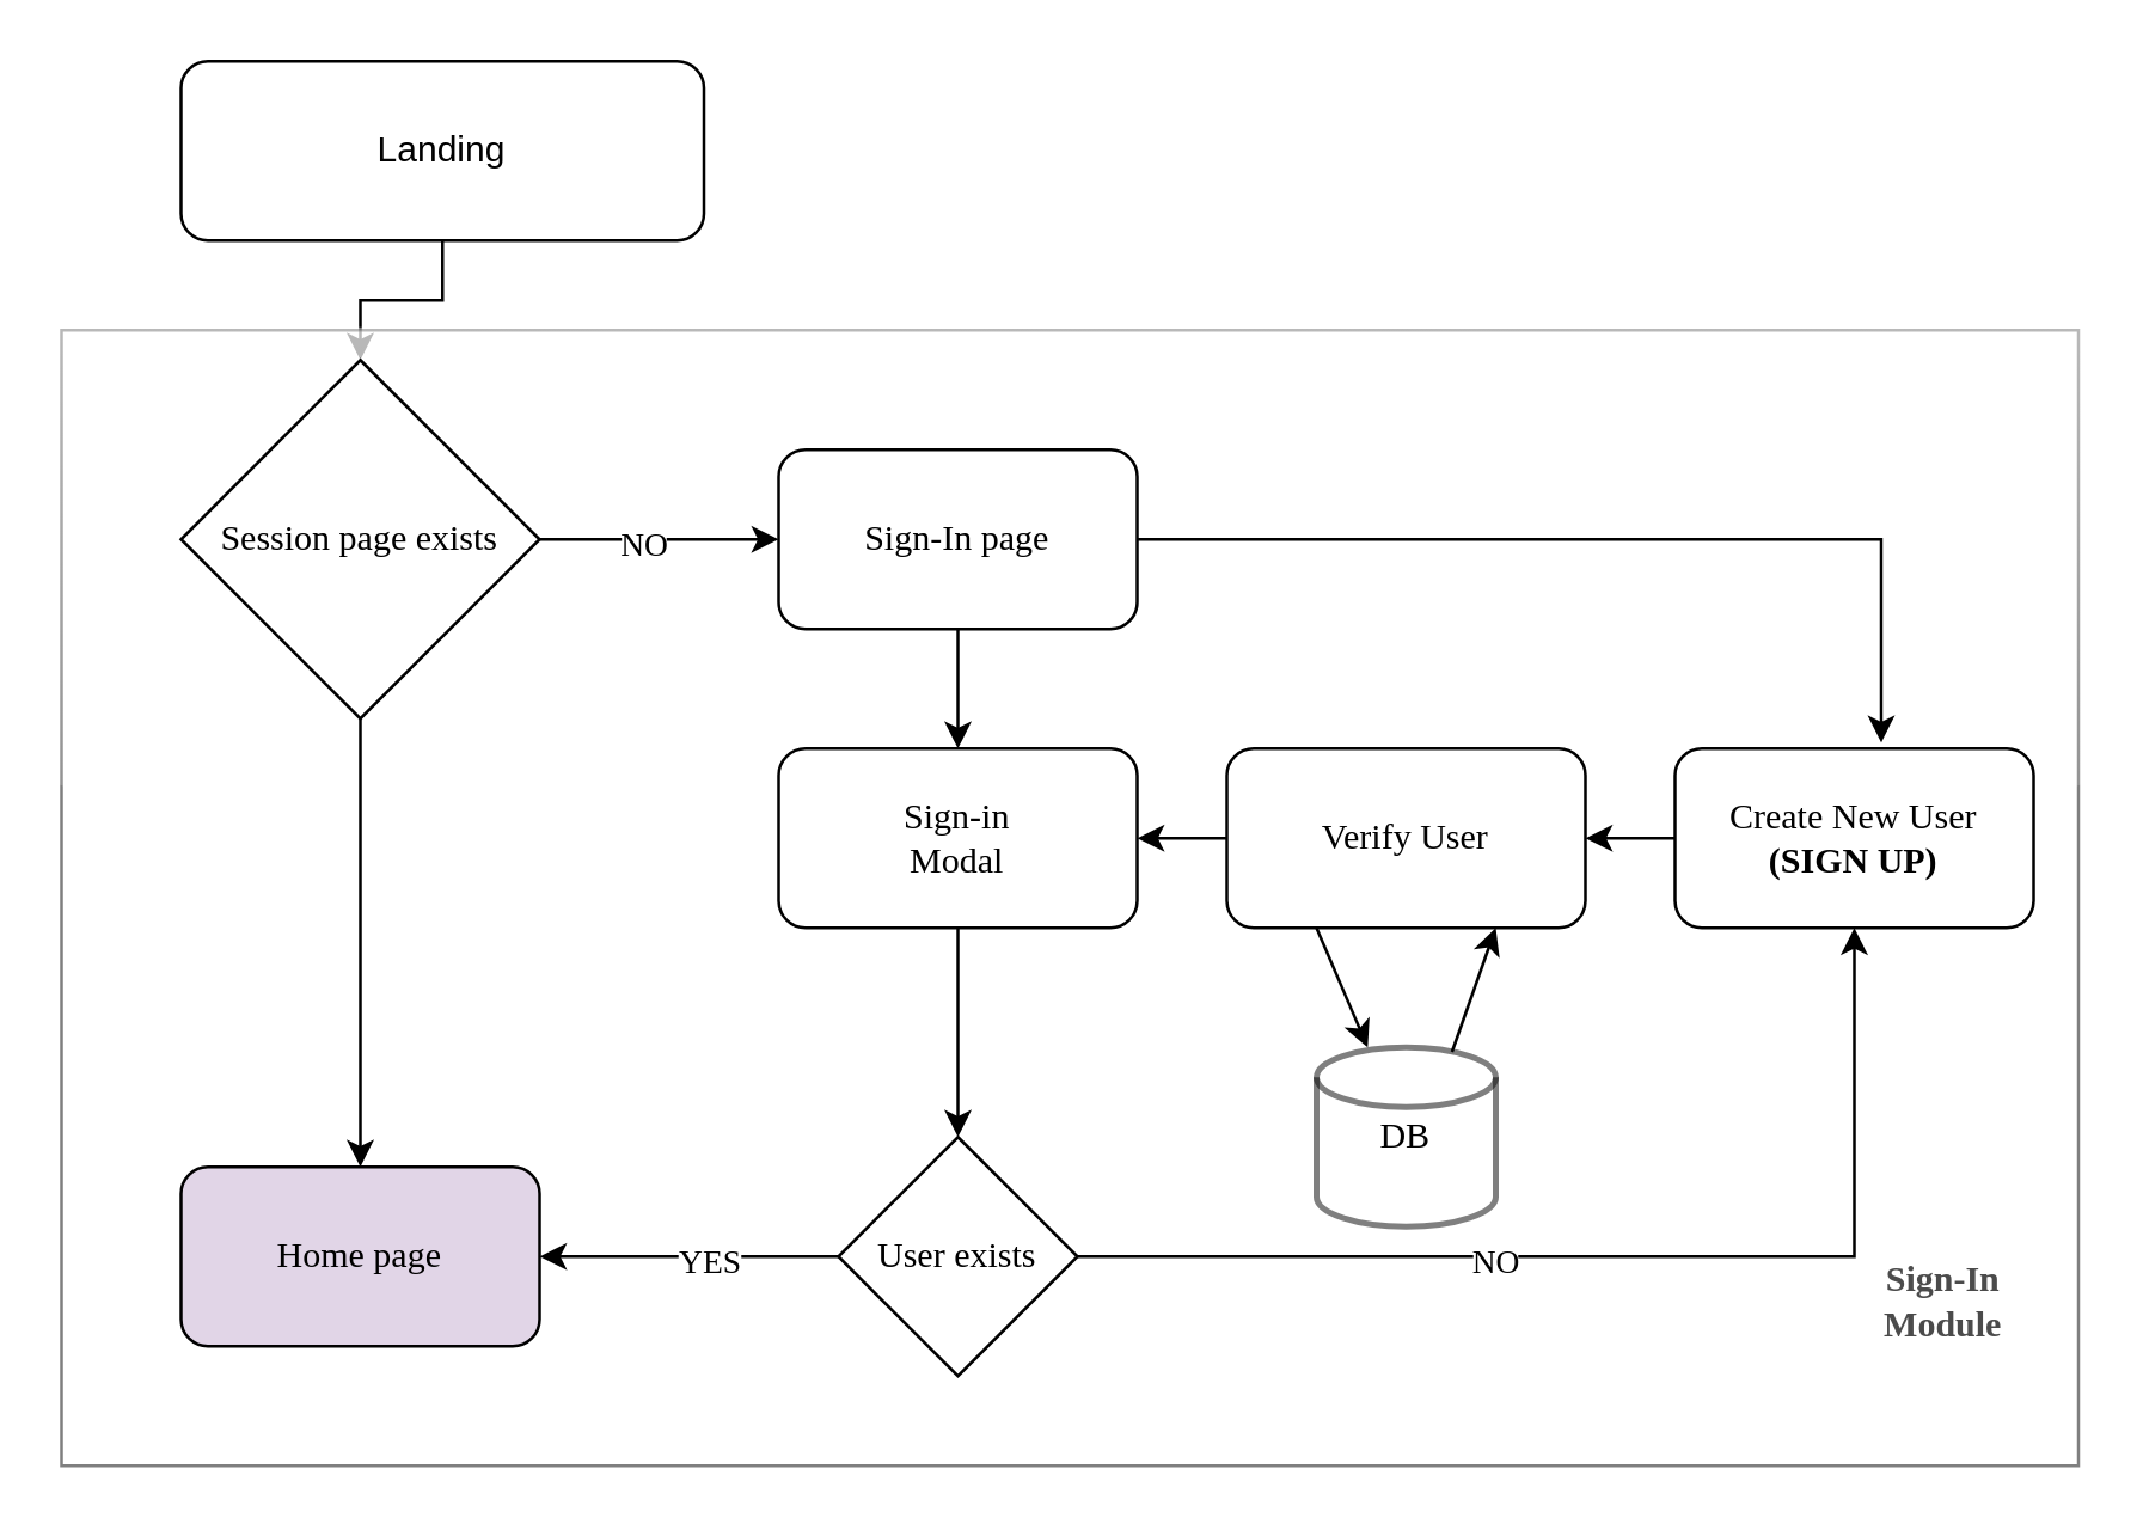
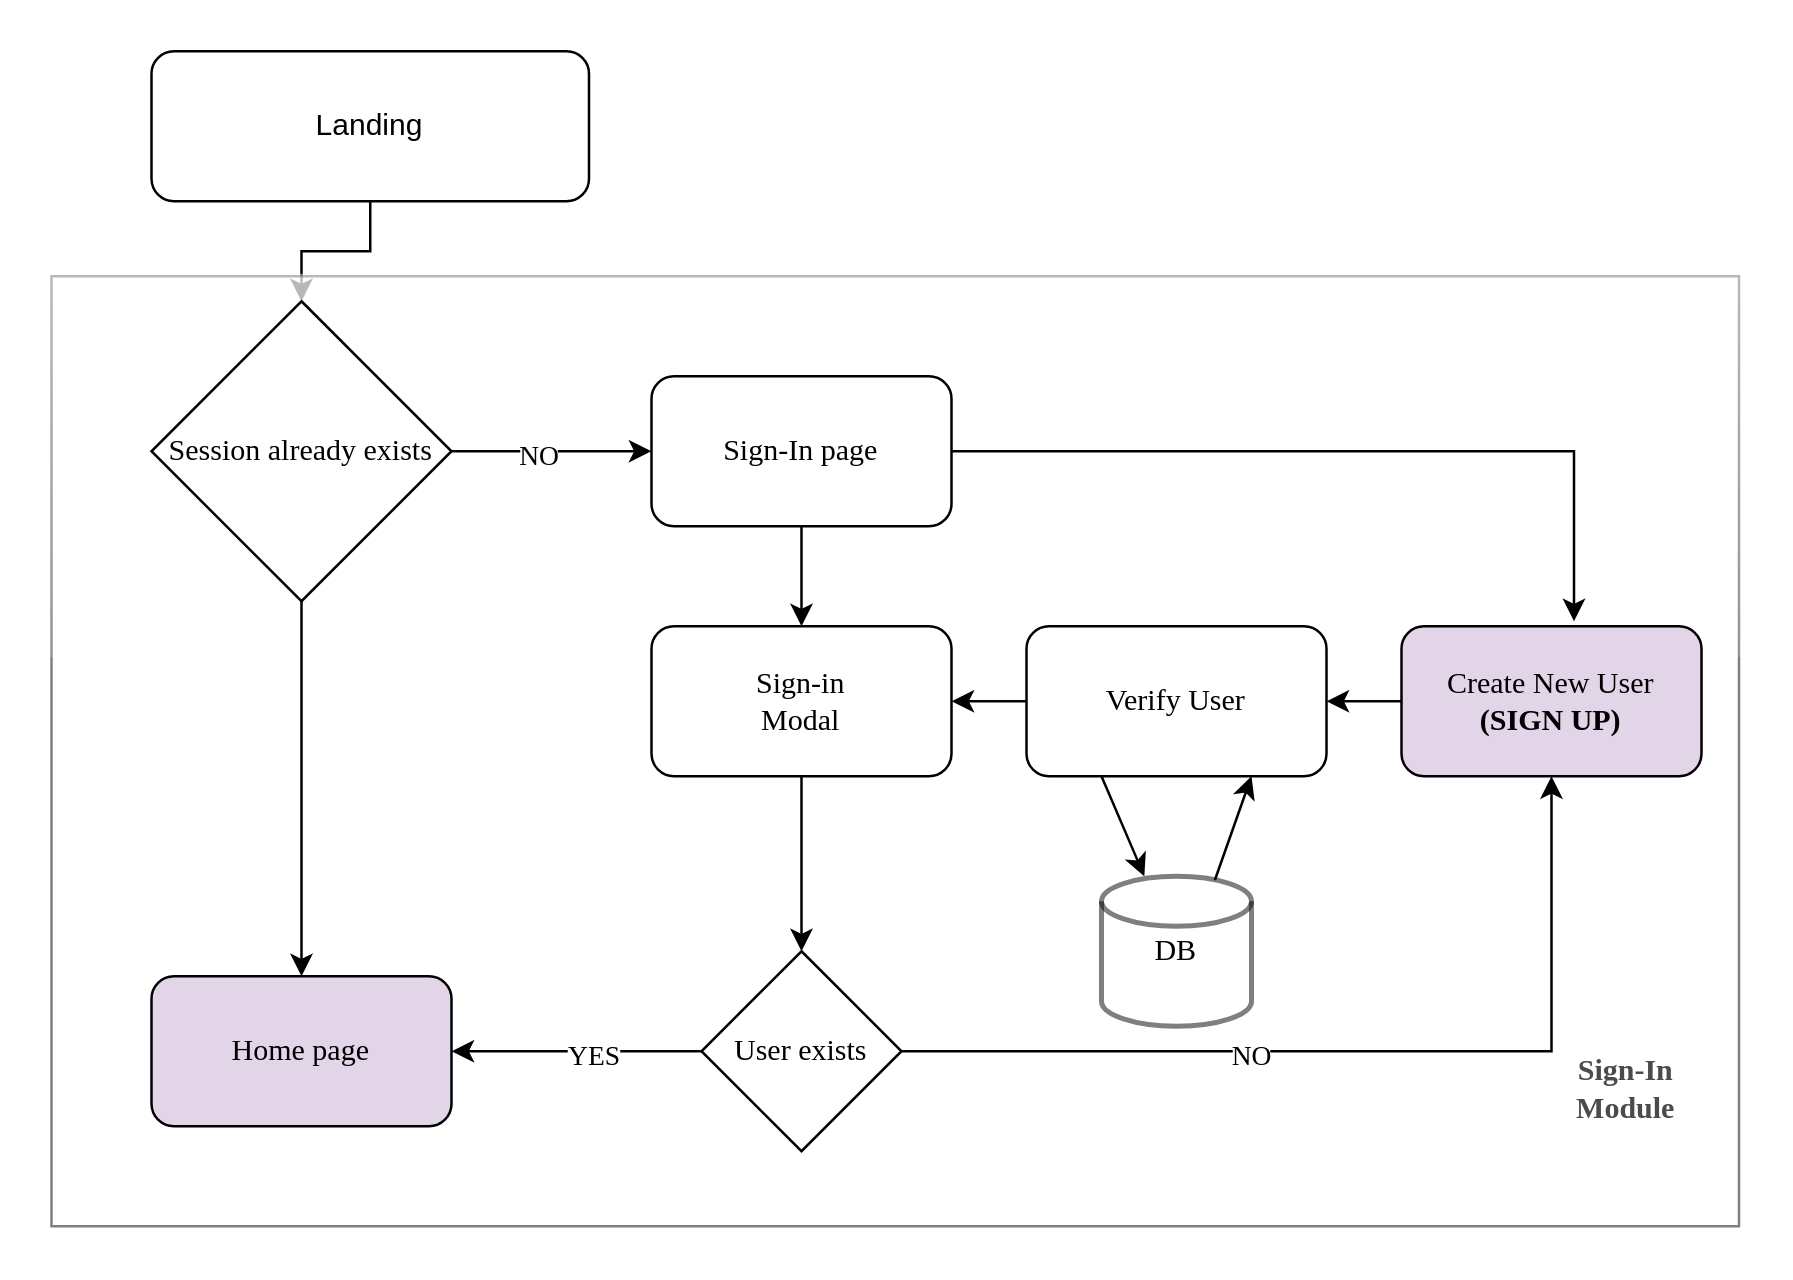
  <mxCell id="0" />
  <mxCell id="1" parent="0" />
  <mxCell id="2" value="" style="edgeStyle=orthogonalEdgeStyle;rounded=0;orthogonalLoop=1;jettySize=auto;html=1;" edge="1" parent="1" source="3" target="6"><mxGeometry relative="1" as="geometry" /></mxCell>
  <mxCell id="3" value="Landing" style="rounded=1;whiteSpace=wrap;html=1;" vertex="1" parent="1"><mxGeometry x="60" y="20" width="175" height="60" as="geometry" /></mxCell>
  <mxCell id="4" value="" style="group;fontFamily=Verdana;" vertex="1" connectable="0" parent="1"><mxGeometry x="20" y="110" width="675" height="380" as="geometry" /></mxCell>
  <mxCell id="5" value="" style="rounded=0;whiteSpace=wrap;html=1;opacity=50;glass=1;fontFamily=Verdana;" vertex="1" parent="4"><mxGeometry width="675" height="380" as="geometry" /></mxCell>
- <mxCell id="6" value="Session page exists" style="rhombus;whiteSpace=wrap;html=1;fontFamily=Verdana;" vertex="1" parent="4"><mxGeometry x="40" y="10" width="120" height="120" as="geometry" /></mxCell>
+ <mxCell id="6" value="Session already exists" style="rhombus;whiteSpace=wrap;html=1;fontFamily=Verdana;" vertex="1" parent="4"><mxGeometry x="40" y="10" width="120" height="120" as="geometry" /></mxCell>
  <mxCell id="7" value="Sign-In page" style="rounded=1;whiteSpace=wrap;html=1;fontFamily=Verdana;" vertex="1" parent="4"><mxGeometry x="240" y="40" width="120" height="60" as="geometry" /></mxCell>
  <mxCell id="8" style="edgeStyle=orthogonalEdgeStyle;rounded=0;orthogonalLoop=1;jettySize=auto;html=1;fontFamily=Verdana;" edge="1" parent="4" source="6" target="7"><mxGeometry relative="1" as="geometry" /></mxCell>
  <mxCell id="9" value="NO" style="edgeLabel;html=1;align=center;verticalAlign=middle;resizable=0;points=[];fontFamily=Verdana;" vertex="1" connectable="0" parent="8"><mxGeometry x="-0.157" y="-1" relative="1" as="geometry"><mxPoint as="offset" /></mxGeometry></mxCell>
  <mxCell id="10" value="User exists" style="rhombus;whiteSpace=wrap;html=1;fontFamily=Verdana;" vertex="1" parent="4"><mxGeometry x="260" y="270" width="80" height="80" as="geometry" /></mxCell>
  <mxCell id="11" style="edgeStyle=orthogonalEdgeStyle;rounded=0;orthogonalLoop=1;jettySize=auto;html=1;entryX=0.5;entryY=0;entryDx=0;entryDy=0;fontFamily=Verdana;" edge="1" parent="4" source="12" target="10"><mxGeometry relative="1" as="geometry" /></mxCell>
  <mxCell id="12" value="Sign-in&lt;br&gt;Modal" style="rounded=1;whiteSpace=wrap;html=1;fontFamily=Verdana;" vertex="1" parent="4"><mxGeometry x="240" y="140" width="120" height="60" as="geometry" /></mxCell>
  <mxCell id="13" style="edgeStyle=orthogonalEdgeStyle;rounded=0;orthogonalLoop=1;jettySize=auto;html=1;entryX=0.5;entryY=0;entryDx=0;entryDy=0;fontFamily=Verdana;" edge="1" parent="4" source="7" target="12"><mxGeometry relative="1" as="geometry" /></mxCell>
- <mxCell id="14" value="Create New User&lt;br&gt;&lt;b&gt;(SIGN UP)&lt;/b&gt;" style="rounded=1;whiteSpace=wrap;html=1;fontFamily=Verdana;" vertex="1" parent="4"><mxGeometry x="540" y="140" width="120" height="60" as="geometry" /></mxCell>
+ <mxCell id="14" value="Create New User&lt;br&gt;&lt;b&gt;(SIGN UP)&lt;/b&gt;" style="rounded=1;whiteSpace=wrap;html=1;fontFamily=Verdana;fillColor=#e1d5e7;" vertex="1" parent="4"><mxGeometry x="540" y="140" width="120" height="60" as="geometry" /></mxCell>
  <mxCell id="15" style="edgeStyle=orthogonalEdgeStyle;rounded=0;orthogonalLoop=1;jettySize=auto;html=1;entryX=0.575;entryY=-0.033;entryDx=0;entryDy=0;entryPerimeter=0;fontFamily=Verdana;" edge="1" parent="4" source="7" target="14"><mxGeometry relative="1" as="geometry" /></mxCell>
  <mxCell id="16" value="" style="edgeStyle=orthogonalEdgeStyle;rounded=0;orthogonalLoop=1;jettySize=auto;html=1;fontFamily=Verdana;" edge="1" parent="4" source="10" target="14"><mxGeometry relative="1" as="geometry" /></mxCell>
  <mxCell id="17" value="NO" style="edgeLabel;html=1;align=center;verticalAlign=middle;resizable=0;points=[];fontFamily=Verdana;" vertex="1" connectable="0" parent="16"><mxGeometry x="-0.25" y="-1" relative="1" as="geometry"><mxPoint as="offset" /></mxGeometry></mxCell>
  <mxCell id="18" value="Home page" style="rounded=1;whiteSpace=wrap;html=1;fontFamily=Verdana;fillColor=#e1d5e7;" vertex="1" parent="4"><mxGeometry x="40" y="280" width="120" height="60" as="geometry" /></mxCell>
  <mxCell id="19" style="edgeStyle=orthogonalEdgeStyle;rounded=0;orthogonalLoop=1;jettySize=auto;html=1;fontFamily=Verdana;" edge="1" parent="4" source="6" target="18"><mxGeometry relative="1" as="geometry" /></mxCell>
  <mxCell id="20" style="edgeStyle=orthogonalEdgeStyle;rounded=0;orthogonalLoop=1;jettySize=auto;html=1;entryX=1;entryY=0.5;entryDx=0;entryDy=0;fontFamily=Verdana;" edge="1" parent="4" source="10" target="18"><mxGeometry relative="1" as="geometry" /></mxCell>
  <mxCell id="21" value="YES" style="edgeLabel;html=1;align=center;verticalAlign=middle;resizable=0;points=[];fontFamily=Verdana;" vertex="1" connectable="0" parent="20"><mxGeometry x="-0.125" y="1" relative="1" as="geometry"><mxPoint as="offset" /></mxGeometry></mxCell>
  <mxCell id="22" style="edgeStyle=orthogonalEdgeStyle;rounded=0;orthogonalLoop=1;jettySize=auto;html=1;fontFamily=Verdana;" edge="1" parent="4" source="23" target="12"><mxGeometry relative="1" as="geometry" /></mxCell>
  <mxCell id="23" value="Verify User" style="rounded=1;whiteSpace=wrap;html=1;fontFamily=Verdana;" vertex="1" parent="4"><mxGeometry x="390" y="140" width="120" height="60" as="geometry" /></mxCell>
  <mxCell id="24" style="edgeStyle=orthogonalEdgeStyle;rounded=0;orthogonalLoop=1;jettySize=auto;html=1;entryX=1;entryY=0.5;entryDx=0;entryDy=0;fontFamily=Verdana;" edge="1" parent="4" source="14" target="23"><mxGeometry relative="1" as="geometry" /></mxCell>
  <mxCell id="25" value="Sign-In&lt;br&gt;Module" style="text;html=1;strokeColor=none;fillColor=none;align=center;verticalAlign=middle;whiteSpace=wrap;rounded=0;glass=1;fontFamily=Verdana;opacity=50;fontStyle=1;textOpacity=70;" vertex="1" parent="4"><mxGeometry x="600" y="310" width="60" height="30" as="geometry" /></mxCell>
  <mxCell id="26" value="DB" style="strokeWidth=2;html=1;shape=mxgraph.flowchart.database;whiteSpace=wrap;glass=1;fontFamily=Verdana;opacity=50;" vertex="1" parent="4"><mxGeometry x="420" y="240" width="60" height="60" as="geometry" /></mxCell>
  <mxCell id="27" value="" style="endArrow=classic;html=1;rounded=0;fontFamily=Verdana;exitX=0.25;exitY=1;exitDx=0;exitDy=0;" edge="1" parent="4" source="23" target="26"><mxGeometry width="50" height="50" relative="1" as="geometry"><mxPoint x="410" y="300" as="sourcePoint" /><mxPoint x="460" y="250" as="targetPoint" /></mxGeometry></mxCell>
  <mxCell id="28" value="" style="endArrow=classic;html=1;rounded=0;fontFamily=Verdana;exitX=0.756;exitY=0.025;exitDx=0;exitDy=0;entryX=0.75;entryY=1;entryDx=0;entryDy=0;exitPerimeter=0;" edge="1" parent="4" source="26" target="23"><mxGeometry width="50" height="50" relative="1" as="geometry"><mxPoint x="430" y="210" as="sourcePoint" /><mxPoint x="447.143" y="250" as="targetPoint" /></mxGeometry></mxCell>
